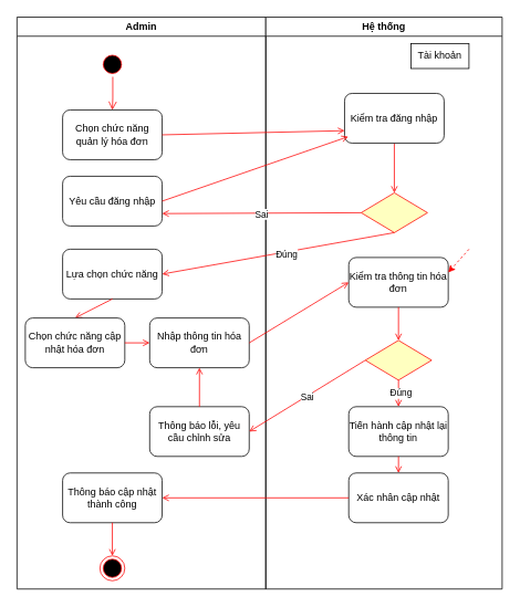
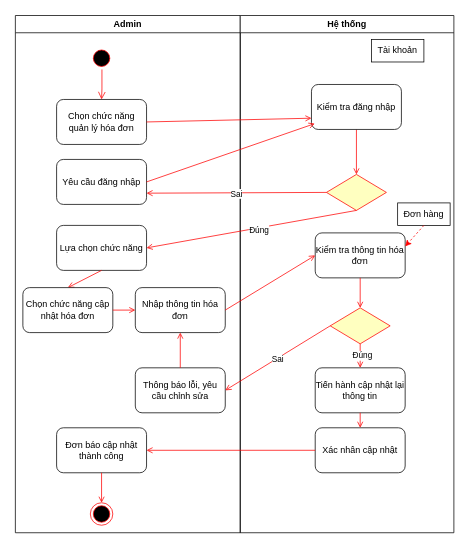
  <mxCell id="0" />
  <mxCell id="1" parent="0" />
  <mxCell id="2" value="Admin" style="swimlane;whiteSpace=wrap" vertex="1" parent="1"><mxGeometry x="20" y="20" width="300" height="690" as="geometry" /></mxCell>
  <mxCell id="3" value="" style="ellipse;shape=startState;fillColor=#000000;strokeColor=#ff0000;" vertex="1" parent="2"><mxGeometry x="100" y="42" width="30" height="30" as="geometry" /></mxCell>
  <mxCell id="4" value="" style="edgeStyle=elbowEdgeStyle;elbow=vertical;verticalAlign=bottom;endArrow=open;endSize=8;strokeColor=#FF0000;endFill=1;rounded=0;entryX=0.5;entryY=0;entryDx=0;entryDy=0;" edge="1" parent="2" target="5"><mxGeometry x="100" y="40" as="geometry"><mxPoint x="114.5" y="110" as="targetPoint" /><mxPoint x="115.5" y="72" as="sourcePoint" /><Array as="points"><mxPoint x="95" y="98" /></Array></mxGeometry></mxCell>
  <mxCell id="5" value="Chọn chức năng quản lý hóa đơn" style="rounded=1;whiteSpace=wrap;html=1;" vertex="1" parent="2"><mxGeometry x="55" y="112" width="120" height="60" as="geometry" /></mxCell>
  <mxCell id="6" value="Yêu cầu đăng nhập" style="rounded=1;whiteSpace=wrap;html=1;" vertex="1" parent="2"><mxGeometry x="55" y="192" width="120" height="60" as="geometry" /></mxCell>
  <mxCell id="7" value="Lựa chọn chức năng" style="rounded=1;whiteSpace=wrap;html=1;" vertex="1" parent="2"><mxGeometry x="55" y="280" width="120" height="60" as="geometry" /></mxCell>
  <mxCell id="8" value="" style="endArrow=open;strokeColor=#FF0000;endFill=1;rounded=0;exitX=0.5;exitY=1;exitDx=0;exitDy=0;entryX=0.5;entryY=0;entryDx=0;entryDy=0;entryPerimeter=0;" edge="1" parent="2" source="7" target="9"><mxGeometry relative="1" as="geometry"><mxPoint x="100" y="395" as="sourcePoint" /><mxPoint x="60" y="370" as="targetPoint" /><Array as="points" /></mxGeometry></mxCell>
  <mxCell id="9" value="Chọn chức năng cập nhật hóa đơn" style="rounded=1;whiteSpace=wrap;html=1;" vertex="1" parent="2"><mxGeometry x="10" y="363" width="120" height="60" as="geometry" /></mxCell>
  <mxCell id="10" value="" style="endArrow=open;strokeColor=#FF0000;endFill=1;rounded=0;exitX=1;exitY=0.5;exitDx=0;exitDy=0;entryX=0;entryY=0.5;entryDx=0;entryDy=0;" edge="1" parent="2" source="9" target="11"><mxGeometry relative="1" as="geometry"><mxPoint x="205" y="400" as="sourcePoint" /><mxPoint x="180" y="393" as="targetPoint" /><Array as="points" /></mxGeometry></mxCell>
  <mxCell id="11" value="Nhập thông tin hóa đơn" style="rounded=1;whiteSpace=wrap;html=1;" vertex="1" parent="2"><mxGeometry x="160" y="363" width="120" height="60" as="geometry" /></mxCell>
  <mxCell id="12" value="Thông báo lỗi, yêu cầu chỉnh sửa" style="rounded=1;whiteSpace=wrap;html=1;" vertex="1" parent="2"><mxGeometry x="160" y="470" width="120" height="60" as="geometry" /></mxCell>
  <mxCell id="13" value="" style="endArrow=open;strokeColor=#FF0000;endFill=1;rounded=0;exitX=0.5;exitY=0;exitDx=0;exitDy=0;entryX=0.5;entryY=1;entryDx=0;entryDy=0;" edge="1" parent="2" source="12" target="11"><mxGeometry relative="1" as="geometry"><mxPoint x="290" y="403" as="sourcePoint" /><mxPoint x="410" y="330" as="targetPoint" /><Array as="points" /></mxGeometry></mxCell>
- <mxCell id="14" value="Thông báo cập nhật thành công" style="rounded=1;whiteSpace=wrap;html=1;" vertex="1" parent="2"><mxGeometry x="55" y="550" width="120" height="60" as="geometry" /></mxCell>
+ <mxCell id="14" value="Đơn báo cập nhật thành công" style="rounded=1;whiteSpace=wrap;html=1;" vertex="1" parent="2"><mxGeometry x="55" y="550" width="120" height="60" as="geometry" /></mxCell>
  <mxCell id="15" value="" style="ellipse;html=1;shape=endState;fillColor=#000000;strokeColor=#ff0000;" vertex="1" parent="2"><mxGeometry x="100" y="650" width="30" height="30" as="geometry" /></mxCell>
  <mxCell id="16" value="" style="endArrow=open;strokeColor=#FF0000;endFill=1;rounded=0;exitX=0.5;exitY=1;exitDx=0;exitDy=0;entryX=0.5;entryY=0;entryDx=0;entryDy=0;" edge="1" parent="2" source="14" target="15"><mxGeometry relative="1" as="geometry"><mxPoint x="90" y="627" as="sourcePoint" /><mxPoint x="45" y="650" as="targetPoint" /><Array as="points" /></mxGeometry></mxCell>
  <mxCell id="17" value="Hệ thống" style="swimlane;whiteSpace=wrap;startSize=23;" vertex="1" parent="1"><mxGeometry x="320" y="20" width="285" height="690" as="geometry" /></mxCell>
  <mxCell id="18" value="" style="endArrow=open;strokeColor=#FF0000;endFill=1;rounded=0;exitX=0.5;exitY=1;exitDx=0;exitDy=0;entryX=0.5;entryY=0;entryDx=0;entryDy=0;" edge="1" parent="17" source="19" target="20"><mxGeometry relative="1" as="geometry"><mxPoint x="126.1" y="121.26" as="sourcePoint" /><mxPoint x="130.0" y="172.0" as="targetPoint" /><Array as="points" /></mxGeometry></mxCell>
  <mxCell id="19" value="Kiểm tra đăng nhập" style="rounded=1;whiteSpace=wrap;html=1;" vertex="1" parent="17"><mxGeometry x="95" y="92" width="120" height="60" as="geometry" /></mxCell>
  <mxCell id="20" value="" style="rhombus;fillColor=#ffffc0;strokeColor=#ff0000;" vertex="1" parent="17"><mxGeometry x="115" y="212" width="80" height="48" as="geometry" /></mxCell>
  <mxCell id="21" value="Tài khoản" style="rounded=0;whiteSpace=wrap;html=1;" vertex="1" parent="17"><mxGeometry x="175" y="32" width="70" height="30" as="geometry" /></mxCell>
  <mxCell id="22" value="" style="rhombus;fillColor=#ffffc0;strokeColor=#ff0000;" vertex="1" parent="17"><mxGeometry x="120" y="390" width="80" height="48" as="geometry" /></mxCell>
  <mxCell id="23" value="" style="endArrow=open;strokeColor=#FF0000;endFill=1;rounded=0;exitX=0.5;exitY=1;exitDx=0;exitDy=0;entryX=0.5;entryY=0;entryDx=0;entryDy=0;" edge="1" parent="17" source="22" target="27"><mxGeometry relative="1" as="geometry"><mxPoint x="159.5" y="458" as="sourcePoint" /><mxPoint x="159.5" y="510" as="targetPoint" /><Array as="points" /></mxGeometry></mxCell>
  <mxCell id="24" value="Đúng" style="edgeLabel;html=1;align=center;verticalAlign=middle;resizable=0;points=[];" connectable="0" vertex="1" parent="23"><mxGeometry x="-0.064" y="2" relative="1" as="geometry"><mxPoint as="offset" /></mxGeometry></mxCell>
  <mxCell id="25" value="Kiểm tra thông tin hóa đơn" style="rounded=1;whiteSpace=wrap;html=1;" vertex="1" parent="17"><mxGeometry x="100" y="290" width="120" height="60" as="geometry" /></mxCell>
  <mxCell id="26" value="" style="endArrow=open;strokeColor=#FF0000;endFill=1;rounded=0;entryX=0.5;entryY=0;entryDx=0;entryDy=0;" edge="1" parent="17" source="25" target="22"><mxGeometry relative="1" as="geometry"><mxPoint x="-10" y="403" as="sourcePoint" /><mxPoint x="110" y="330" as="targetPoint" /><Array as="points" /></mxGeometry></mxCell>
  <mxCell id="27" value="Tiến hành cập nhật lại thông tin" style="rounded=1;whiteSpace=wrap;html=1;" vertex="1" parent="17"><mxGeometry x="100" y="470" width="120" height="60" as="geometry" /></mxCell>
  <mxCell id="28" value="" style="endArrow=open;strokeColor=#FF0000;endFill=1;rounded=0;exitX=0.5;exitY=1;exitDx=0;exitDy=0;entryX=0.5;entryY=0;entryDx=0;entryDy=0;" edge="1" parent="17" source="27" target="31"><mxGeometry relative="1" as="geometry"><mxPoint x="30" y="643" as="sourcePoint" /><mxPoint x="160" y="560" as="targetPoint" /><Array as="points" /></mxGeometry></mxCell>
+ <mxCell id="29" value="Đơn hàng" style="rounded=0;whiteSpace=wrap;html=1;" vertex="1" parent="17"><mxGeometry x="210" y="250" width="70" height="30" as="geometry" /></mxCell>
  <mxCell id="30" value="" style="endArrow=classic;html=1;rounded=0;dashed=1;entryX=1;entryY=0.3;entryDx=0;entryDy=0;entryPerimeter=0;exitX=0.623;exitY=1.02;exitDx=0;exitDy=0;exitPerimeter=0;fillColor=#d80073;strokeColor=light-dark(#ff0000, #FFA9E0);" edge="1" parent="17" target="25"><mxGeometry width="50" height="50" relative="1" as="geometry"><mxPoint x="245" y="280" as="sourcePoint" /><mxPoint x="230" y="308" as="targetPoint" /></mxGeometry></mxCell>
  <mxCell id="31" value="Xác nhân cập nhật" style="rounded=1;whiteSpace=wrap;html=1;" vertex="1" parent="17"><mxGeometry x="100" y="550" width="120" height="60" as="geometry" /></mxCell>
  <mxCell id="32" value="" style="endArrow=open;strokeColor=#FF0000;endFill=1;rounded=0;exitX=1;exitY=0.5;exitDx=0;exitDy=0;entryX=0.037;entryY=0.87;entryDx=0;entryDy=0;entryPerimeter=0;" edge="1" parent="1" source="6" target="19"><mxGeometry relative="1" as="geometry"><mxPoint x="200" y="370" as="sourcePoint" /><mxPoint x="200" y="430" as="targetPoint" /><Array as="points" /></mxGeometry></mxCell>
  <mxCell id="33" value="" style="endArrow=open;strokeColor=#FF0000;endFill=1;rounded=0;exitX=1;exitY=0.5;exitDx=0;exitDy=0;entryX=0;entryY=0.75;entryDx=0;entryDy=0;" edge="1" parent="1" source="5" target="19"><mxGeometry relative="1" as="geometry"><mxPoint x="220" y="340" as="sourcePoint" /><mxPoint x="424" y="222" as="targetPoint" /><Array as="points" /></mxGeometry></mxCell>
  <mxCell id="34" value="" style="endArrow=open;strokeColor=#FF0000;endFill=1;rounded=0;exitX=0;exitY=0.5;exitDx=0;exitDy=0;entryX=1;entryY=0.75;entryDx=0;entryDy=0;" edge="1" parent="1" source="20" target="6"><mxGeometry relative="1" as="geometry"><mxPoint x="469.5" y="360" as="sourcePoint" /><mxPoint x="210" y="348" as="targetPoint" /></mxGeometry></mxCell>
  <mxCell id="35" value="Sai" style="edgeLabel;html=1;align=center;verticalAlign=middle;resizable=0;points=[];" connectable="0" vertex="1" parent="34"><mxGeometry x="0.01" y="1" relative="1" as="geometry"><mxPoint as="offset" /></mxGeometry></mxCell>
  <mxCell id="36" value="" style="endArrow=open;strokeColor=#FF0000;endFill=1;rounded=0;exitX=0.5;exitY=1;exitDx=0;exitDy=0;entryX=1;entryY=0.5;entryDx=0;entryDy=0;" edge="1" parent="1" source="20" target="7"><mxGeometry relative="1" as="geometry"><mxPoint x="290" y="408" as="sourcePoint" /><mxPoint x="475" y="330" as="targetPoint" /><Array as="points" /></mxGeometry></mxCell>
  <mxCell id="37" value="Đúng" style="edgeLabel;html=1;align=center;verticalAlign=middle;resizable=0;points=[];" connectable="0" vertex="1" parent="36"><mxGeometry x="-0.064" y="2" relative="1" as="geometry"><mxPoint as="offset" /></mxGeometry></mxCell>
  <mxCell id="38" value="" style="endArrow=open;strokeColor=#FF0000;endFill=1;rounded=0;exitX=1;exitY=0.5;exitDx=0;exitDy=0;entryX=0;entryY=0.5;entryDx=0;entryDy=0;" edge="1" parent="1" source="11" target="25"><mxGeometry relative="1" as="geometry"><mxPoint x="405" y="450" as="sourcePoint" /><mxPoint x="410" y="350" as="targetPoint" /><Array as="points" /></mxGeometry></mxCell>
  <mxCell id="39" value="" style="endArrow=open;strokeColor=#FF0000;endFill=1;rounded=0;exitX=0;exitY=0.5;exitDx=0;exitDy=0;entryX=1;entryY=0.5;entryDx=0;entryDy=0;" edge="1" parent="1" source="22" target="12"><mxGeometry relative="1" as="geometry"><mxPoint x="465" y="470" as="sourcePoint" /><mxPoint x="225" y="471" as="targetPoint" /></mxGeometry></mxCell>
  <mxCell id="40" value="Sai" style="edgeLabel;html=1;align=center;verticalAlign=middle;resizable=0;points=[];" connectable="0" vertex="1" parent="39"><mxGeometry x="0.01" y="1" relative="1" as="geometry"><mxPoint as="offset" /></mxGeometry></mxCell>
  <mxCell id="41" value="" style="endArrow=open;strokeColor=#FF0000;endFill=1;rounded=0;exitX=0;exitY=0.5;exitDx=0;exitDy=0;entryX=1;entryY=0.5;entryDx=0;entryDy=0;" edge="1" parent="1" source="31" target="14"><mxGeometry relative="1" as="geometry"><mxPoint x="330" y="573" as="sourcePoint" /><mxPoint x="250" y="600" as="targetPoint" /><Array as="points" /></mxGeometry></mxCell>
